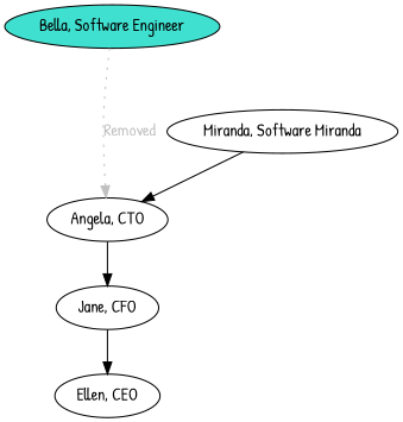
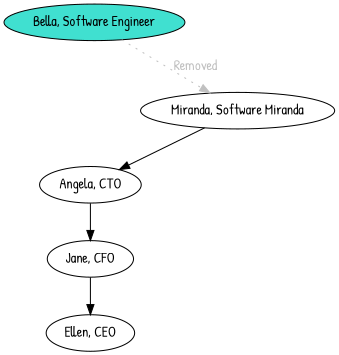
  digraph {
    fontname="Patrick Hand"
    node [fontname="Patrick Hand"]
    edge [fontname="Patrick Hand"]
    n1 [label="Ellen, CEO"]
    n2 [label="Jane, CFO"]
    n3 [label="Angela, CTO"]
    n4 [fillcolor=turquoise label="Bella, Software Engineer" style=filled]
    n5 [label="Miranda, Software Miranda"]
    n2 -> n1
    n3 -> n2
-   n4 -> n3 [color=gray fontcolor=grey label=Removed style=dotted]
+   n4 -> n5 [color=gray fontcolor=grey label=Removed style=dotted]
    n5 -> n3
  }
